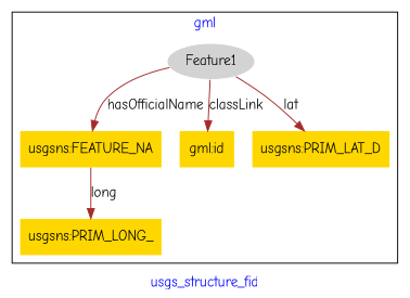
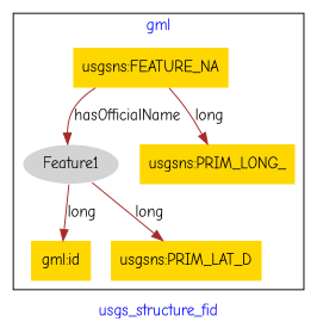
  digraph {
    fontcolor=blue
    fontname="Comic Neue"
    label=usgs_structure_fid
    remincross=true
    node [fillcolor=gold fontname="Comic Neue" style=filled shape=plaintext]
    edge [color=brown fontcolor=black fontname="Comic Neue"]
    n1 [color=white fillcolor=lightgray label=Feature1 shape=""]
    n2 [label="usgsns:FEATURE_NA"]
    n3 [label="gml:id"]
    n4 [label="usgsns:PRIM_LAT_D"]
    n5 [label="usgsns:PRIM_LONG_"]
    subgraph cluster_1 {
      label=gml
      n1
      n2
      n3
      n4
      n5
    }
-   n1 -> n2 [label=hasOfficialName]
-   n1 -> n3 [label=classLink]
-   n1 -> n4 [label=lat]
+   n2 -> n1 [label=hasOfficialName]
+   n1 -> n3 [label=long]
+   n1 -> n4 [label=long]
    n2 -> n5 [label=long]
  }
